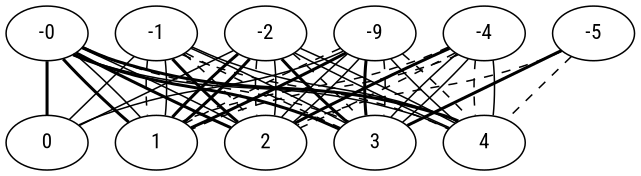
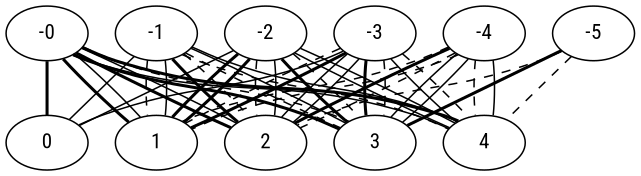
  graph {
    fontname="Roboto Condensed"
    node [fontname="Roboto Condensed"]
    edge [fontname="Roboto Condensed" style=solid]
    -0
    0
    1
    2
    3
    4
    -1
    -2
-   -3 [label=-9]
+   -3
    -4
    -5
    -0 -- 0 [style=bold]
    -0 -- 1 [style=bold]
    -0 -- 1
    -0 -- 2 [style=bold]
    -0 -- 2
    -0 -- 3 [style=bold]
    -0 -- 3 [style=dashed]
    -0 -- 4
    -0 -- 4 [style=bold]
    -1 -- 0
    -1 -- 1 [style=dashed]
    -1 -- 1
    -1 -- 2 [style=bold]
    -1 -- 2 [style=dashed]
    -1 -- 3 [style=dashed]
    -1 -- 3
    -1 -- 4 [style=dashed]
    -1 -- 4
    -2 -- 0
    -2 -- 1 [style=bold]
    -2 -- 1 [style=bold]
    -2 -- 2 [style=dashed]
    -2 -- 2
    -2 -- 3 [style=bold]
    -2 -- 3 [style=dashed]
    -2 -- 4
    -2 -- 4
    -3 -- 0
    -3 -- 1 [style=dashed]
    -3 -- 1 [style=bold]
    -3 -- 2
    -3 -- 2
    -3 -- 3 [style=bold]
    -3 -- 3 [style=dashed]
    -3 -- 4
    -3 -- 4 [style=dashed]
    -4 -- 1 [style=dashed]
    -4 -- 1 [style=dashed]
    -4 -- 2 [style=bold]
    -4 -- 2 [style=dashed]
    -4 -- 3
    -4 -- 3
    -4 -- 4 [style=dashed]
    -4 -- 4
    -5 -- 2 [style=dashed]
    -5 -- 3 [style=bold]
    -5 -- 4 [style=dashed]
  }
